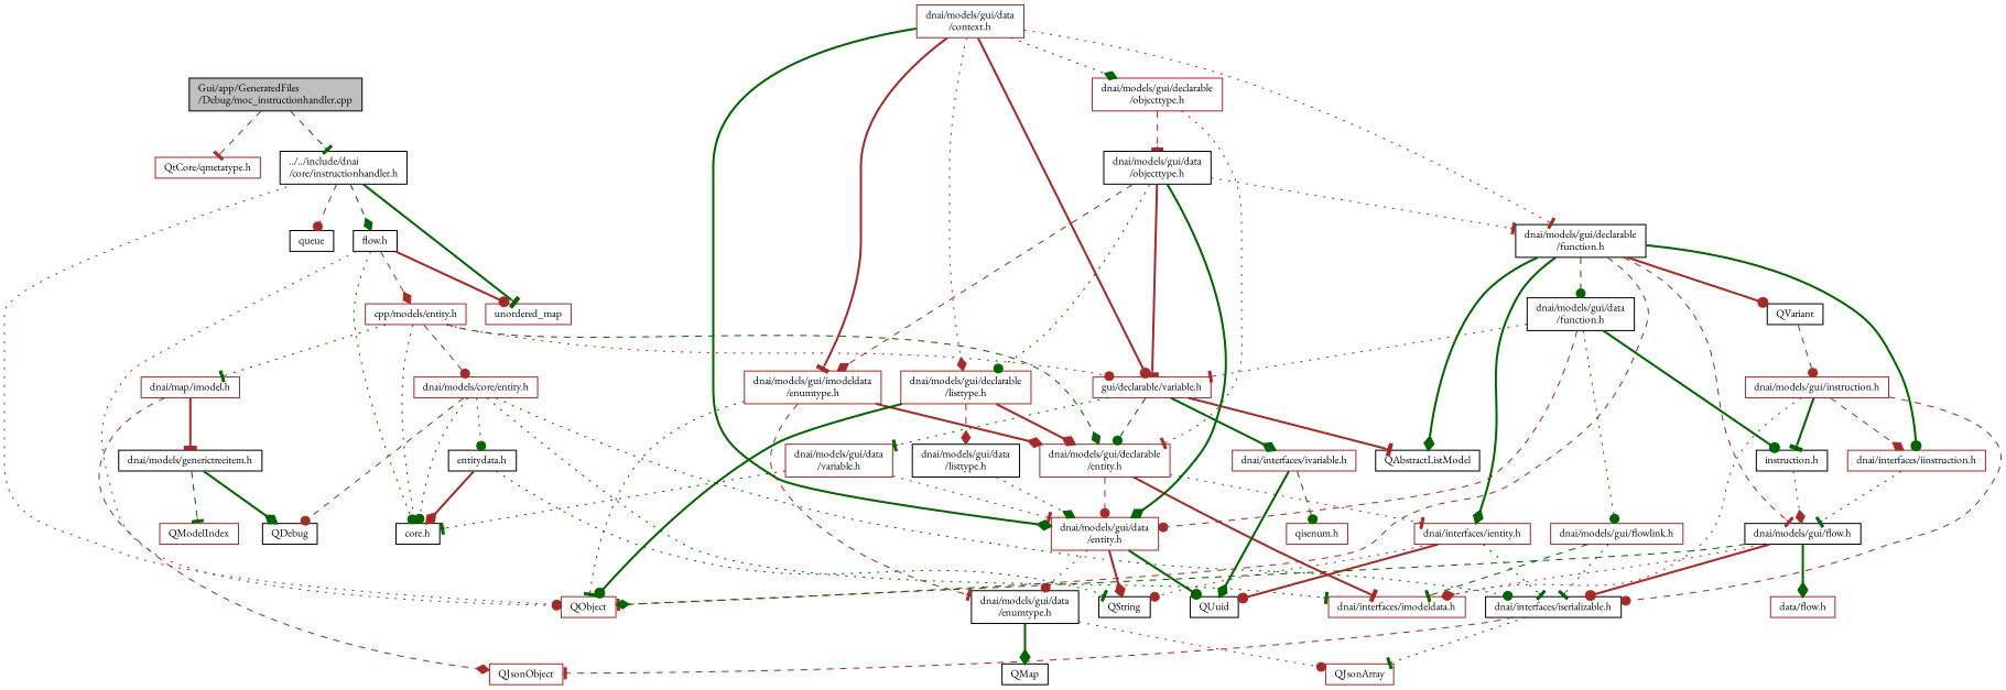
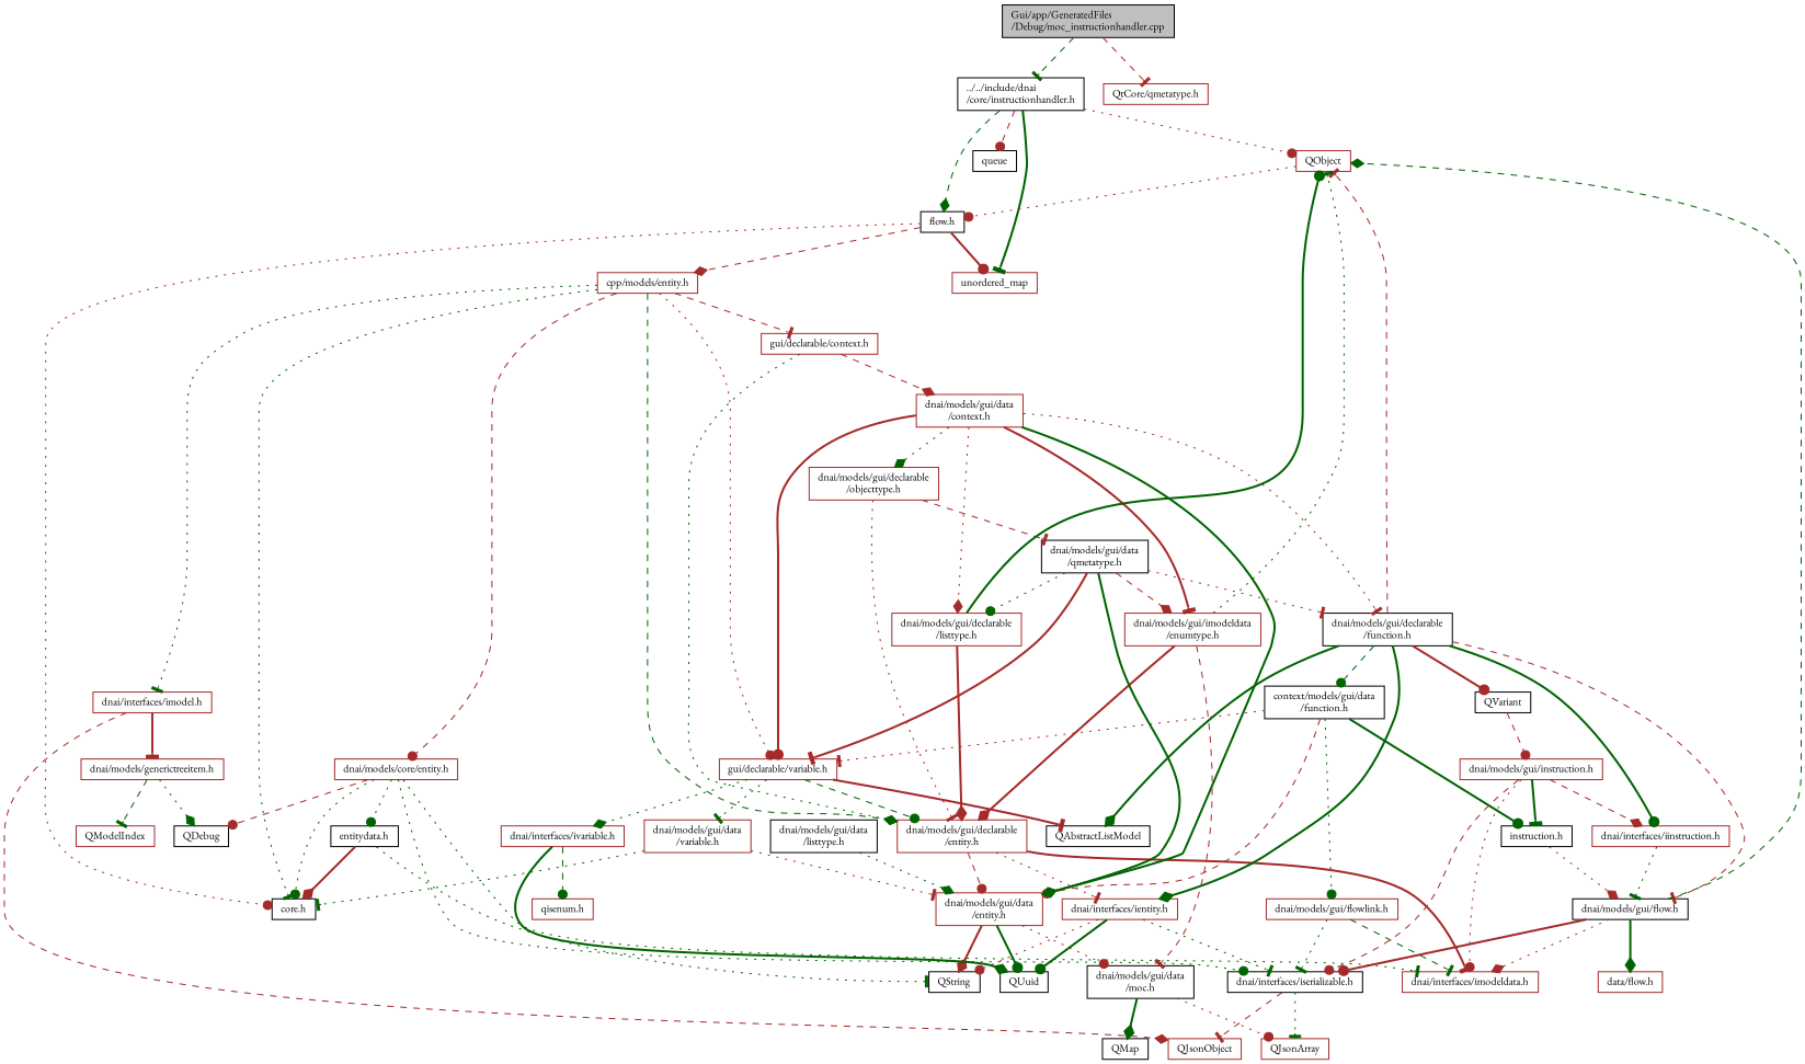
  digraph {
    fontname="EB Garamond"
    node [color=brown fillcolor=white fontname="EB Garamond" fontsize=10 shape=record style=filled]
    edge [arrowhead=tee color=brown fontname="EB Garamond" fontsize=10 labelfontname=Helvetica labelfontsize=10 style=dotted]
    n1 [color=black fillcolor=grey75 fontcolor=black height=0.2 label="Gui/app/GeneratedFiles\l/Debug/moc_instructionhandler.cpp" width=0.4]
    n2 [color=black height=0.2 label="../../include/dnai\l/core/instructionhandler.h" width=0.4]
    n3 [height=0.2 label="QtCore/qmetatype.h" width=0.4]
    n4 [height=0.2 label=unordered_map width=0.4]
    n5 [color=black height=0.2 label=queue width=0.4]
    n6 [height=0.2 label=QObject width=0.4]
    n7 [color=black height=0.2 label="flow.h" width=0.4]
    n8 [color=black height=0.2 label="core.h" width=0.4]
    n9 [height=0.2 label="cpp/models/entity.h" width=0.4]
    n10 [height=0.2 label="dnai/models/core/entity.h" width=0.4]
    n11 [height=0.2 label="dnai/models/gui/declarable\l/entity.h" width=0.4]
-   n12 [height=0.2 label="dnai/map/imodel.h" width=0.4]
+   n12 [height=0.2 label="dnai/interfaces/imodel.h" width=0.4]
    n13 [height=0.2 label="gui/declarable/variable.h" width=0.4]
+   n14 [height=0.2 label="gui/declarable/context.h" width=0.4]
    n15 [color=black height=0.2 label=QDebug width=0.4]
    n16 [color=black height=0.2 label="entitydata.h" width=0.4]
    n17 [height=0.2 label="dnai/interfaces/imodeldata.h" width=0.4]
    n18 [color=black height=0.2 label="dnai/interfaces/iserializable.h" width=0.4]
    n19 [height=0.2 label="dnai/models/gui/data\l/entity.h" width=0.4]
    n20 [height=0.2 label="dnai/interfaces/ientity.h" width=0.4]
    n21 [height=0.2 label=QJsonObject width=0.4]
-   n22 [color=black height=0.2 label="dnai/models/generictreeitem.h" width=0.4]
+   n22 [height=0.2 label="dnai/models/generictreeitem.h" width=0.4]
    n23 [height=0.2 label="dnai/interfaces/ivariable.h" width=0.4]
    n24 [height=0.2 label="dnai/models/gui/data\l/variable.h" width=0.4]
    n25 [color=black height=0.2 label=QAbstractListModel width=0.4]
    n26 [height=0.2 label="dnai/models/gui/data\l/context.h" width=0.4]
    n27 [color=black height=0.2 label=QString width=0.4]
    n28 [height=0.2 label=QJsonArray width=0.4]
    n29 [color=black height=0.2 label=QUuid width=0.4]
-   n30 [color=black height=0.2 label="dnai/models/gui/data\l/enumtype.h" width=0.4]
+   n30 [color=black height=0.2 label="dnai/models/gui/data\l/moc.h" width=0.4]
    n31 [height=0.2 label=QModelIndex width=0.4]
    n32 [height=0.2 label="qisenum.h" width=0.4]
    n33 [color=black height=0.2 label="dnai/models/gui/declarable\l/function.h" width=0.4]
    n34 [height=0.2 label="dnai/models/gui/declarable\l/objecttype.h" width=0.4]
    n35 [height=0.2 label="dnai/models/gui/imodeldata\l/enumtype.h" width=0.4]
    n36 [height=0.2 label="dnai/models/gui/declarable\l/listtype.h" width=0.4]
    n37 [color=black height=0.2 label=QVariant width=0.4]
    n38 [height=0.2 label="dnai/interfaces/iinstruction.h" width=0.4]
    n39 [color=black height=0.2 label="dnai/models/gui/flow.h" width=0.4]
-   n40 [color=black height=0.2 label="dnai/models/gui/data\l/function.h" width=0.4]
-   n41 [color=black height=0.2 label="dnai/models/gui/data\l/objecttype.h" width=0.4]
+   n40 [color=black height=0.2 label="context/models/gui/data\l/function.h" width=0.4]
+   n41 [color=black height=0.2 label="dnai/models/gui/data\l/qmetatype.h" width=0.4]
    n42 [color=black height=0.2 label="dnai/models/gui/data\l/listtype.h" width=0.4]
    n43 [height=0.2 label="dnai/models/gui/instruction.h" width=0.4]
    n44 [height=0.2 label="data/flow.h" width=0.4]
    n45 [color=black height=0.2 label="instruction.h" width=0.4]
    n46 [height=0.2 label="dnai/models/gui/flowlink.h" width=0.4]
    n47 [color=black height=0.2 label=QMap width=0.4]
    n1 -> n2 [color=darkgreen style=dashed]
    n1 -> n3 [style=dashed]
    n2 -> n4 [color=darkgreen style=bold]
    n2 -> n5 [arrowhead=dot style=dashed]
    n2 -> n6 [arrowhead=dot]
    n2 -> n7 [arrowhead=diamond color=darkgreen style=dashed]
    n7 -> n4 [arrowhead=dot style=bold]
-   n7 -> n6 [arrowhead=dot]
-   n7 -> n8 [arrowhead=dot color=darkgreen]
+   n6 -> n7 [arrowhead=dot]
+   n7 -> n8 [arrowhead=dot]
    n7 -> n9 [arrowhead=diamond style=dashed]
    n9 -> n8 [color=darkgreen]
    n9 -> n10 [arrowhead=dot style=dashed]
    n9 -> n11 [arrowhead=diamond color=darkgreen style=dashed]
    n9 -> n12 [color=darkgreen]
    n9 -> n13 [arrowhead=dot]
+   n9 -> n14 [style=dashed]
    n10 -> n8 [arrowhead=dot color=darkgreen]
    n10 -> n15 [arrowhead=dot style=dashed]
    n10 -> n16 [arrowhead=dot color=darkgreen]
    n10 -> n17 [color=darkgreen]
    n10 -> n18 [arrowhead=dot color=darkgreen]
    n11 -> n17 [style=bold]
    n11 -> n19 [arrowhead=dot style=dashed]
    n11 -> n20
    n12 -> n21 [arrowhead=diamond style=dashed]
    n12 -> n22 [style=bold]
    n13 -> n11 [arrowhead=dot color=darkgreen style=dashed]
-   n13 -> n23 [arrowhead=diamond color=darkgreen style=bold]
+   n13 -> n23 [arrowhead=diamond color=darkgreen]
    n13 -> n24 [color=darkgreen]
    n13 -> n25 [style=bold]
+   n14 -> n11 [arrowhead=diamond color=darkgreen]
+   n14 -> n26 [arrowhead=diamond style=dashed]
    n16 -> n8 [arrowhead=diamond style=bold]
    n16 -> n27 [color=darkgreen]
    n18 -> n21 [style=dashed]
    n18 -> n28 [color=darkgreen]
    n19 -> n27 [arrowhead=diamond style=bold]
    n19 -> n29 [arrowhead=dot color=darkgreen style=bold]
    n19 -> n30 [arrowhead=dot]
    n20 -> n18 [color=darkgreen]
    n20 -> n27 [arrowhead=dot]
-   n20 -> n29 [arrowhead=dot style=bold]
-   n22 -> n15 [arrowhead=diamond color=darkgreen style=bold]
+   n20 -> n29 [arrowhead=dot color=darkgreen style=bold]
+   n22 -> n15 [arrowhead=diamond color=darkgreen]
    n22 -> n31 [color=darkgreen style=dashed]
    n23 -> n29 [arrowhead=diamond color=darkgreen style=bold]
    n23 -> n32 [arrowhead=dot color=darkgreen style=dashed]
    n24 -> n8 [color=darkgreen]
    n24 -> n19
    n26 -> n13 [arrowhead=dot style=bold]
    n26 -> n19 [arrowhead=diamond color=darkgreen style=bold]
    n26 -> n33
    n26 -> n34 [arrowhead=diamond color=darkgreen]
    n26 -> n35 [style=bold]
    n26 -> n36 [arrowhead=diamond]
    n30 -> n28 [arrowhead=dot]
    n30 -> n47 [arrowhead=diamond color=darkgreen style=bold]
    n33 -> n6 [style=dashed]
    n33 -> n20 [arrowhead=diamond color=darkgreen style=bold]
    n33 -> n25 [arrowhead=diamond color=darkgreen style=bold]
    n33 -> n37 [arrowhead=dot style=bold]
    n33 -> n38 [arrowhead=dot color=darkgreen style=bold]
    n33 -> n39 [style=dashed]
    n33 -> n40 [arrowhead=dot color=darkgreen style=dashed]
    n34 -> n11
    n34 -> n41 [style=dashed]
    n35 -> n6 [color=darkgreen]
    n35 -> n11 [arrowhead=diamond style=bold]
    n35 -> n30 [style=dashed]
    n36 -> n6 [arrowhead=dot color=darkgreen style=bold]
    n36 -> n11 [arrowhead=diamond style=bold]
-   n36 -> n42 [arrowhead=diamond style=dashed]
    n37 -> n43 [arrowhead=dot style=dashed]
    n38 -> n39 [color=darkgreen]
    n39 -> n6 [arrowhead=diamond color=darkgreen style=dashed]
    n39 -> n17 [arrowhead=diamond]
    n39 -> n18 [arrowhead=dot style=bold]
    n39 -> n44 [arrowhead=diamond color=darkgreen style=bold]
    n40 -> n13
    n40 -> n19 [arrowhead=dot style=dashed]
    n40 -> n45 [arrowhead=dot color=darkgreen style=bold]
    n40 -> n46 [arrowhead=dot color=darkgreen]
    n41 -> n13 [style=bold]
    n41 -> n19 [arrowhead=diamond color=darkgreen style=bold]
    n41 -> n33
    n41 -> n35 [arrowhead=diamond style=dashed]
    n41 -> n36 [arrowhead=dot color=darkgreen]
    n42 -> n19 [arrowhead=diamond color=darkgreen]
    n43 -> n17 [arrowhead=dot]
    n43 -> n18 [arrowhead=dot style=dashed]
    n43 -> n38 [arrowhead=diamond style=dashed]
    n43 -> n45 [color=darkgreen style=bold]
    n45 -> n39 [arrowhead=diamond]
    n46 -> n17 [color=darkgreen style=dashed]
    n46 -> n18 [color=darkgreen]
  }
